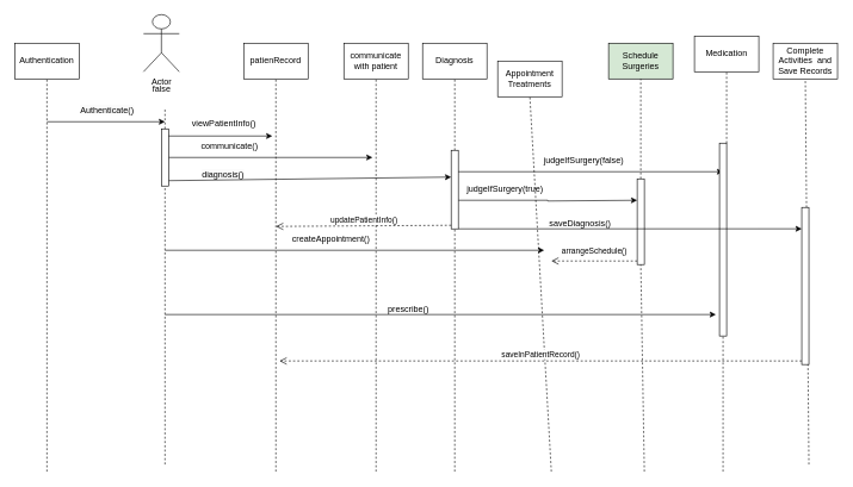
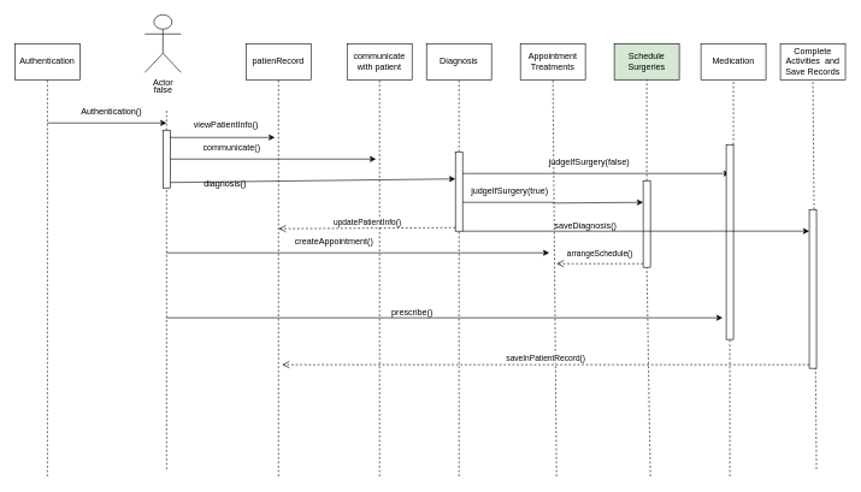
  <mxCell id="0" />
  <mxCell id="1" parent="0" />
  <mxCell id="2" value="Actor" style="shape=umlActor;verticalLabelPosition=bottom;verticalAlign=top;html=1;outlineConnect=0;" vertex="1" parent="1"><mxGeometry x="200" y="20" width="50" height="80" as="geometry" /></mxCell>
  <mxCell id="3" value="false" style="text;html=1;align=center;verticalAlign=middle;resizable=0;points=[];autosize=1;strokeColor=none;fillColor=none;" vertex="1" parent="1"><mxGeometry x="195" y="110" width="60" height="30" as="geometry" /></mxCell>
  <mxCell id="4" value="Authentication" style="rounded=0;whiteSpace=wrap;html=1;" vertex="1" parent="1"><mxGeometry x="20" y="60" width="90" height="50" as="geometry" /></mxCell>
  <mxCell id="5" value="" style="endArrow=none;dashed=1;html=1;rounded=0;" edge="1" parent="1" source="30"><mxGeometry width="50" height="50" relative="1" as="geometry"><mxPoint x="230" y="650" as="sourcePoint" /><mxPoint x="230" y="150" as="targetPoint" /></mxGeometry></mxCell>
  <mxCell id="6" value="" style="endArrow=none;dashed=1;html=1;rounded=0;entryX=0.5;entryY=1;entryDx=0;entryDy=0;" edge="1" parent="1" target="4"><mxGeometry width="50" height="50" relative="1" as="geometry"><mxPoint x="65" y="660" as="sourcePoint" /><mxPoint x="80" y="230" as="targetPoint" /></mxGeometry></mxCell>
  <mxCell id="7" value="" style="endArrow=classic;html=1;rounded=0;" edge="1" parent="1"><mxGeometry width="50" height="50" relative="1" as="geometry"><mxPoint x="65" y="170" as="sourcePoint" /><mxPoint x="230" y="170" as="targetPoint" /></mxGeometry></mxCell>
- <mxCell id="8" value="&lt;span style=&quot;color: rgb(0, 0, 0); font-family: Helvetica; font-size: 12px; font-style: normal; font-variant-ligatures: normal; font-variant-caps: normal; font-weight: 400; letter-spacing: normal; orphans: 2; text-align: center; text-indent: 0px; text-transform: none; widows: 2; word-spacing: 0px; -webkit-text-stroke-width: 0px; background-color: rgb(251, 251, 251); text-decoration-thickness: initial; text-decoration-style: initial; text-decoration-color: initial; float: none; display: inline !important;&quot;&gt;Authenticate()&lt;/span&gt;" style="text;whiteSpace=wrap;html=1;" vertex="1" parent="1"><mxGeometry x="110" y="140" width="110" height="40" as="geometry" /></mxCell>
+ <mxCell id="8" value="&lt;span style=&quot;color: rgb(0, 0, 0); font-family: Helvetica; font-size: 12px; font-style: normal; font-variant-ligatures: normal; font-variant-caps: normal; font-weight: 400; letter-spacing: normal; orphans: 2; text-align: center; text-indent: 0px; text-transform: none; widows: 2; word-spacing: 0px; -webkit-text-stroke-width: 0px; background-color: rgb(251, 251, 251); text-decoration-thickness: initial; text-decoration-style: initial; text-decoration-color: initial; float: none; display: inline !important;&quot;&gt;Authentication()&lt;/span&gt;" style="text;whiteSpace=wrap;html=1;" vertex="1" parent="1"><mxGeometry x="110" y="140" width="110" height="40" as="geometry" /></mxCell>
  <mxCell id="9" value="patienRecord" style="rounded=0;whiteSpace=wrap;html=1;" vertex="1" parent="1"><mxGeometry x="340" y="60" width="90" height="50" as="geometry" /></mxCell>
  <mxCell id="10" value="" style="endArrow=none;dashed=1;html=1;rounded=0;entryX=0.5;entryY=1;entryDx=0;entryDy=0;" edge="1" parent="1" target="9"><mxGeometry width="50" height="50" relative="1" as="geometry"><mxPoint x="385" y="660" as="sourcePoint" /><mxPoint x="400" y="230" as="targetPoint" /></mxGeometry></mxCell>
  <mxCell id="11" value="" style="endArrow=classic;html=1;rounded=0;" edge="1" parent="1"><mxGeometry width="50" height="50" relative="1" as="geometry"><mxPoint x="230" y="190" as="sourcePoint" /><mxPoint x="380" y="190" as="targetPoint" /></mxGeometry></mxCell>
  <mxCell id="12" value="Complete Activities&amp;nbsp; and Save Records" style="rounded=0;whiteSpace=wrap;html=1;" vertex="1" parent="1"><mxGeometry x="1080" y="60" width="90" height="50" as="geometry" /></mxCell>
  <mxCell id="13" value="" style="endArrow=none;dashed=1;html=1;rounded=0;entryX=0.5;entryY=1;entryDx=0;entryDy=0;" edge="1" parent="1" target="12"><mxGeometry width="50" height="50" relative="1" as="geometry"><mxPoint x="1130" y="650" as="sourcePoint" /><mxPoint x="1210" y="230" as="targetPoint" /></mxGeometry></mxCell>
  <mxCell id="14" value="" style="endArrow=classic;html=1;rounded=0;" edge="1" parent="1"><mxGeometry width="50" height="50" relative="1" as="geometry"><mxPoint x="230" y="350" as="sourcePoint" /><mxPoint x="760" y="350" as="targetPoint" /></mxGeometry></mxCell>
  <mxCell id="15" value="&amp;nbsp;createAppointment()&lt;br style=&quot;border-color: var(--border-color); text-align: left;&quot;&gt;" style="text;html=1;align=center;verticalAlign=middle;resizable=0;points=[];autosize=1;strokeColor=none;fillColor=none;" vertex="1" parent="1"><mxGeometry x="390" y="320" width="140" height="30" as="geometry" /></mxCell>
  <mxCell id="16" value="" style="endArrow=classic;html=1;rounded=0;" edge="1" parent="1"><mxGeometry width="50" height="50" relative="1" as="geometry"><mxPoint x="235" y="220" as="sourcePoint" /><mxPoint x="520" y="220" as="targetPoint" /></mxGeometry></mxCell>
- <mxCell id="17" value="&lt;span style=&quot;border-color: var(--border-color); color: rgb(0, 0, 0); font-family: Helvetica; font-size: 12px; font-style: normal; font-variant-ligatures: normal; font-variant-caps: normal; font-weight: 400; letter-spacing: normal; orphans: 2; text-indent: 0px; text-transform: none; widows: 2; word-spacing: 0px; -webkit-text-stroke-width: 0px; background-color: rgb(251, 251, 251); text-decoration-thickness: initial; text-decoration-style: initial; text-decoration-color: initial; text-align: left;&quot;&gt;diagnosis()&lt;/span&gt;" style="text;whiteSpace=wrap;html=1;" vertex="1" parent="1"><mxGeometry x="280" y="230" width="110" height="40" as="geometry" /></mxCell>
+ <mxCell id="17" value="&lt;span style=&quot;border-color: var(--border-color); color: rgb(0, 0, 0); font-family: Helvetica; font-size: 12px; font-style: normal; font-variant-ligatures: normal; font-variant-caps: normal; font-weight: 400; letter-spacing: normal; orphans: 2; text-indent: 0px; text-transform: none; widows: 2; word-spacing: 0px; -webkit-text-stroke-width: 0px; background-color: rgb(251, 251, 251); text-decoration-thickness: initial; text-decoration-style: initial; text-decoration-color: initial; text-align: left;&quot;&gt;diagnosis()&lt;/span&gt;" style="text;whiteSpace=wrap;html=1;" vertex="1" parent="1"><mxGeometry x="280" y="240" width="110" height="40" as="geometry" /></mxCell>
  <mxCell id="18" value="communicate with patient" style="rounded=0;whiteSpace=wrap;html=1;" vertex="1" parent="1"><mxGeometry x="480" y="60" width="90" height="50" as="geometry" /></mxCell>
  <mxCell id="19" value="" style="endArrow=none;dashed=1;html=1;rounded=0;entryX=0.5;entryY=1;entryDx=0;entryDy=0;" edge="1" parent="1" target="18"><mxGeometry width="50" height="50" relative="1" as="geometry"><mxPoint x="525" y="660" as="sourcePoint" /><mxPoint x="430" y="175" as="targetPoint" /></mxGeometry></mxCell>
  <mxCell id="20" value="communicate()" style="text;html=1;align=center;verticalAlign=middle;resizable=0;points=[];autosize=1;strokeColor=none;fillColor=none;" vertex="1" parent="1"><mxGeometry x="270" y="190" width="100" height="30" as="geometry" /></mxCell>
  <mxCell id="21" value="" style="endArrow=classic;html=1;rounded=0;entryX=0;entryY=0;entryDx=0;entryDy=5;entryPerimeter=0;" edge="1" parent="1"><mxGeometry width="50" height="50" relative="1" as="geometry"><mxPoint x="235" y="252.5" as="sourcePoint" /><mxPoint x="630" y="247.5" as="targetPoint" /></mxGeometry></mxCell>
  <mxCell id="22" value="Schedule Surgeries" style="rounded=0;whiteSpace=wrap;html=1;fillColor=#d5e8d4;" vertex="1" parent="1"><mxGeometry x="850" y="60" width="90" height="50" as="geometry" /></mxCell>
  <mxCell id="23" value="" style="endArrow=none;dashed=1;html=1;rounded=0;entryX=0.5;entryY=1;entryDx=0;entryDy=0;" edge="1" parent="1" target="22" source="37"><mxGeometry width="50" height="50" relative="1" as="geometry"><mxPoint x="900" y="660" as="sourcePoint" /><mxPoint x="1040" y="230" as="targetPoint" /></mxGeometry></mxCell>
  <mxCell id="24" value="Diagnosis" style="rounded=0;whiteSpace=wrap;html=1;" vertex="1" parent="1"><mxGeometry x="590" y="60" width="90" height="50" as="geometry" /></mxCell>
  <mxCell id="25" value="" style="endArrow=none;dashed=1;html=1;rounded=0;entryX=0.5;entryY=1;entryDx=0;entryDy=0;" edge="1" parent="1" target="24"><mxGeometry width="50" height="50" relative="1" as="geometry"><mxPoint x="635" y="660" as="sourcePoint" /><mxPoint x="1055" y="230" as="targetPoint" /></mxGeometry></mxCell>
  <mxCell id="26" value="&lt;p style=&quot;border-color: var(--border-color); text-align: left; margin: 0px 0px 0px 4px;&quot;&gt;viewPatientInfo()&lt;/p&gt;&lt;p style=&quot;border-color: var(--border-color); text-align: left; margin: 0px 0px 0px 4px;&quot;&gt;&lt;br&gt;&lt;/p&gt;" style="text;html=1;align=center;verticalAlign=middle;resizable=0;points=[];autosize=1;strokeColor=none;fillColor=none;" vertex="1" parent="1"><mxGeometry x="250" y="160" width="120" height="40" as="geometry" /></mxCell>
- <mxCell id="27" value="Appointment Treatments" style="rounded=0;whiteSpace=wrap;html=1;" vertex="1" parent="1"><mxGeometry x="695" y="85" width="90" height="50" as="geometry" /></mxCell>
+ <mxCell id="27" value="Appointment Treatments" style="rounded=0;whiteSpace=wrap;html=1;" vertex="1" parent="1"><mxGeometry x="720" y="60" width="90" height="50" as="geometry" /></mxCell>
  <mxCell id="28" value="" style="endArrow=none;dashed=1;html=1;rounded=0;entryX=0.5;entryY=1;entryDx=0;entryDy=0;" edge="1" parent="1" target="27"><mxGeometry width="50" height="50" relative="1" as="geometry"><mxPoint x="770" y="660" as="sourcePoint" /><mxPoint x="750" y="230" as="targetPoint" /></mxGeometry></mxCell>
  <mxCell id="29" value="" style="endArrow=none;dashed=1;html=1;rounded=0;" edge="1" parent="1" target="30"><mxGeometry width="50" height="50" relative="1" as="geometry"><mxPoint x="230" y="650" as="sourcePoint" /><mxPoint x="230" y="150" as="targetPoint" /></mxGeometry></mxCell>
  <mxCell id="30" value="" style="html=1;points=[[0,0,0,0,5],[0,1,0,0,-5],[1,0,0,0,5],[1,1,0,0,-5]];perimeter=orthogonalPerimeter;outlineConnect=0;targetShapes=umlLifeline;portConstraint=eastwest;newEdgeStyle={&quot;curved&quot;:0,&quot;rounded&quot;:0};" vertex="1" parent="1"><mxGeometry x="225" y="180" width="10" height="80" as="geometry" /></mxCell>
  <mxCell id="31" style="edgeStyle=orthogonalEdgeStyle;rounded=0;orthogonalLoop=1;jettySize=auto;html=1;curved=0;" edge="1" parent="1" source="32"><mxGeometry relative="1" as="geometry"><mxPoint x="890" y="280" as="targetPoint" /><Array as="points"><mxPoint x="765" y="280" /><mxPoint x="765" y="281" /></Array></mxGeometry></mxCell>
  <mxCell id="32" value="" style="html=1;points=[[0,0,0,0,5],[0,1,0,0,-5],[1,0,0,0,5],[1,1,0,0,-5]];perimeter=orthogonalPerimeter;outlineConnect=0;targetShapes=umlLifeline;portConstraint=eastwest;newEdgeStyle={&quot;curved&quot;:0,&quot;rounded&quot;:0};" vertex="1" parent="1"><mxGeometry x="630" y="210" width="10" height="110" as="geometry" /></mxCell>
  <mxCell id="33" value="updatePatientInfo()" style="html=1;verticalAlign=bottom;endArrow=open;dashed=1;endSize=8;curved=0;rounded=0;exitX=0;exitY=1;exitDx=0;exitDy=-5;entryX=0.002;entryY=-0.047;entryDx=0;entryDy=0;entryPerimeter=0;" edge="1" source="32" parent="1"><mxGeometry x="-0.003" relative="1" as="geometry"><mxPoint x="385.24" y="316.59" as="targetPoint" /><mxPoint as="offset" /></mxGeometry></mxCell>
  <mxCell id="34" value="judgeIfSurgery(true)" style="text;html=1;align=center;verticalAlign=middle;resizable=0;points=[];autosize=1;strokeColor=none;fillColor=none;" vertex="1" parent="1"><mxGeometry x="640" y="250" width="130" height="30" as="geometry" /></mxCell>
  <mxCell id="35" value="arrangeSchedule()" style="html=1;verticalAlign=bottom;endArrow=open;dashed=1;endSize=8;curved=0;rounded=0;exitX=0;exitY=1;exitDx=0;exitDy=-5;" edge="1" source="37" parent="1"><mxGeometry y="-5" relative="1" as="geometry"><mxPoint x="770" y="365" as="targetPoint" /><mxPoint as="offset" /></mxGeometry></mxCell>
  <mxCell id="36" value="" style="endArrow=none;dashed=1;html=1;rounded=0;entryX=0.5;entryY=1;entryDx=0;entryDy=0;" edge="1" parent="1" target="37"><mxGeometry width="50" height="50" relative="1" as="geometry"><mxPoint x="900" y="660" as="sourcePoint" /><mxPoint x="895" y="110" as="targetPoint" /></mxGeometry></mxCell>
  <mxCell id="37" value="" style="html=1;points=[[0,0,0,0,5],[0,1,0,0,-5],[1,0,0,0,5],[1,1,0,0,-5]];perimeter=orthogonalPerimeter;outlineConnect=0;targetShapes=umlLifeline;portConstraint=eastwest;newEdgeStyle={&quot;curved&quot;:0,&quot;rounded&quot;:0};" vertex="1" parent="1"><mxGeometry x="890" y="250" width="10" height="120" as="geometry" /></mxCell>
  <mxCell id="38" value="" style="html=1;points=[[0,0,0,0,5],[0,1,0,0,-5],[1,0,0,0,5],[1,1,0,0,-5]];perimeter=orthogonalPerimeter;outlineConnect=0;targetShapes=umlLifeline;portConstraint=eastwest;newEdgeStyle={&quot;curved&quot;:0,&quot;rounded&quot;:0};" vertex="1" parent="1"><mxGeometry x="1120" y="290" width="10" height="220" as="geometry" /></mxCell>
  <mxCell id="39" value="saveInPatientRecord()" style="html=1;verticalAlign=bottom;endArrow=open;dashed=1;endSize=8;curved=0;rounded=0;exitX=0;exitY=1;exitDx=0;exitDy=-5;" edge="1" source="38" parent="1"><mxGeometry relative="1" as="geometry"><mxPoint x="390" y="505" as="targetPoint" /></mxGeometry></mxCell>
- <mxCell id="40" value="Medication" style="rounded=0;whiteSpace=wrap;html=1;" vertex="1" parent="1"><mxGeometry x="970" y="50" width="90" height="50" as="geometry" /></mxCell>
+ <mxCell id="40" value="Medication" style="rounded=0;whiteSpace=wrap;html=1;" vertex="1" parent="1"><mxGeometry x="970" y="60" width="90" height="50" as="geometry" /></mxCell>
  <mxCell id="41" value="" style="endArrow=none;dashed=1;html=1;rounded=0;entryX=0.5;entryY=1;entryDx=0;entryDy=0;" edge="1" parent="1" target="40" source="45"><mxGeometry width="50" height="50" relative="1" as="geometry"><mxPoint x="1020" y="660" as="sourcePoint" /><mxPoint x="1000" y="230" as="targetPoint" /></mxGeometry></mxCell>
  <mxCell id="42" value="" style="endArrow=classic;html=1;rounded=0;" edge="1" parent="1"><mxGeometry width="50" height="50" relative="1" as="geometry"><mxPoint x="640" y="240" as="sourcePoint" /><mxPoint x="1010" y="240" as="targetPoint" /></mxGeometry></mxCell>
  <mxCell id="43" value="judgeIfSurgery(false)" style="text;html=1;align=center;verticalAlign=middle;resizable=0;points=[];autosize=1;strokeColor=none;fillColor=none;" vertex="1" parent="1"><mxGeometry x="750" y="210" width="130" height="30" as="geometry" /></mxCell>
  <mxCell id="44" value="" style="endArrow=none;dashed=1;html=1;rounded=0;entryX=0.5;entryY=1;entryDx=0;entryDy=0;" edge="1" parent="1" target="45"><mxGeometry width="50" height="50" relative="1" as="geometry"><mxPoint x="1010" y="660" as="sourcePoint" /><mxPoint x="1015" y="110" as="targetPoint" /></mxGeometry></mxCell>
  <mxCell id="45" value="" style="html=1;points=[[0,0,0,0,5],[0,1,0,0,-5],[1,0,0,0,5],[1,1,0,0,-5]];perimeter=orthogonalPerimeter;outlineConnect=0;targetShapes=umlLifeline;portConstraint=eastwest;newEdgeStyle={&quot;curved&quot;:0,&quot;rounded&quot;:0};" vertex="1" parent="1"><mxGeometry x="1005" y="200" width="10" height="270" as="geometry" /></mxCell>
  <mxCell id="46" value="" style="endArrow=classic;html=1;rounded=0;" edge="1" parent="1"><mxGeometry width="50" height="50" relative="1" as="geometry"><mxPoint x="230" y="440" as="sourcePoint" /><mxPoint x="1000" y="440" as="targetPoint" /></mxGeometry></mxCell>
  <mxCell id="47" value="prescribe()" style="text;html=1;align=center;verticalAlign=middle;resizable=0;points=[];autosize=1;strokeColor=none;fillColor=none;" vertex="1" parent="1"><mxGeometry x="530" y="418" width="80" height="30" as="geometry" /></mxCell>
  <mxCell id="48" value="" style="endArrow=classic;html=1;rounded=0;entryX=0;entryY=0.136;entryDx=0;entryDy=0;entryPerimeter=0;" edge="1" parent="1" target="38"><mxGeometry width="50" height="50" relative="1" as="geometry"><mxPoint x="640" y="320" as="sourcePoint" /><mxPoint x="690" y="270" as="targetPoint" /></mxGeometry></mxCell>
  <mxCell id="49" value="saveDiagnosis()" style="text;html=1;align=center;verticalAlign=middle;resizable=0;points=[];autosize=1;strokeColor=none;fillColor=none;" vertex="1" parent="1"><mxGeometry x="755" y="298" width="110" height="30" as="geometry" /></mxCell>
